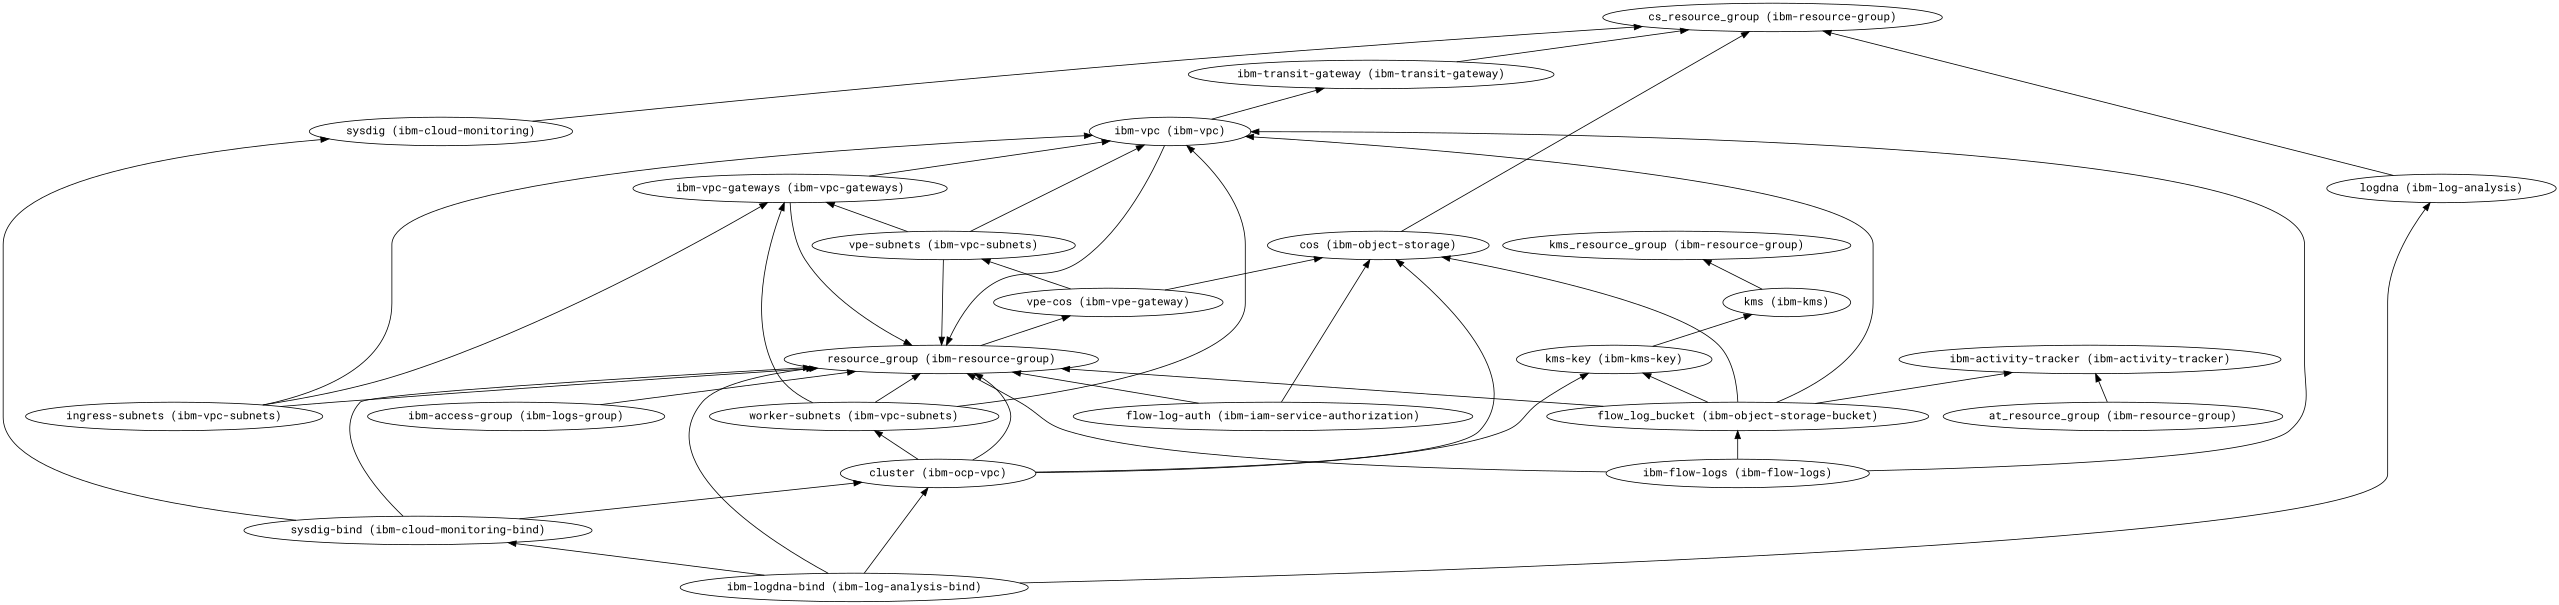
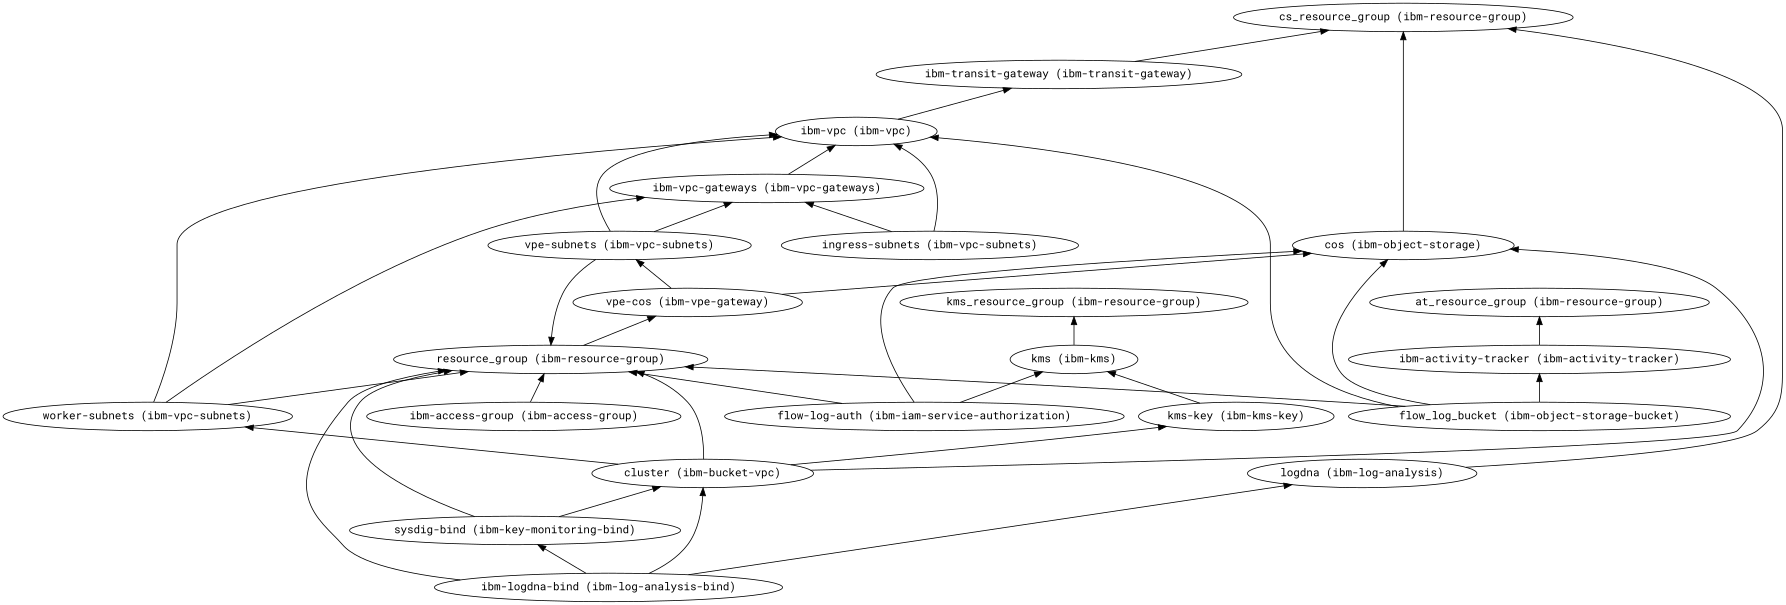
  digraph {
    fontname="Roboto Mono"
    rankdir=BT
    node [fontname="Roboto Mono"]
    edge [fontname="Roboto Mono"]
-   "ibm-access-group (ibm-access-group)" [label="ibm-access-group (ibm-logs-group)"]
+   "ibm-access-group (ibm-access-group)"
    "resource_group (ibm-resource-group)"
    "vpe-cos (ibm-vpe-gateway)"
    "ibm-activity-tracker (ibm-activity-tracker)"
    "at_resource_group (ibm-resource-group)"
-   "sysdig (ibm-cloud-monitoring)"
    "cs_resource_group (ibm-resource-group)"
-   "sysdig-bind (ibm-cloud-monitoring-bind)"
-   "cluster (ibm-ocp-vpc)"
+   "sysdig-bind (ibm-cloud-monitoring-bind)" [label="sysdig-bind (ibm-key-monitoring-bind)"]
+   "cluster (ibm-ocp-vpc)" [label="cluster (ibm-bucket-vpc)"]
    "cos (ibm-object-storage)"
    "worker-subnets (ibm-vpc-subnets)"
    "kms-key (ibm-kms-key)"
    "ibm-vpc (ibm-vpc)"
    "ibm-vpc-gateways (ibm-vpc-gateways)"
    "kms (ibm-kms)"
    "ibm-transit-gateway (ibm-transit-gateway)"
    "kms_resource_group (ibm-resource-group)"
-   "ibm-flow-logs (ibm-flow-logs)"
    "flow_log_bucket (ibm-object-storage-bucket)"
    "flow-log-auth (ibm-iam-service-authorization)"
    "logdna (ibm-log-analysis)"
    "ibm-logdna-bind (ibm-log-analysis-bind)"
    "vpe-subnets (ibm-vpc-subnets)"
    "ingress-subnets (ibm-vpc-subnets)"
    "ibm-access-group (ibm-access-group)" -> "resource_group (ibm-resource-group)"
    "resource_group (ibm-resource-group)" -> "vpe-cos (ibm-vpe-gateway)"
    "vpe-cos (ibm-vpe-gateway)" -> "cos (ibm-object-storage)"
    "vpe-cos (ibm-vpe-gateway)" -> "vpe-subnets (ibm-vpc-subnets)"
-   "at_resource_group (ibm-resource-group)" -> "ibm-activity-tracker (ibm-activity-tracker)"
-   "sysdig (ibm-cloud-monitoring)" -> "cs_resource_group (ibm-resource-group)"
+   "ibm-activity-tracker (ibm-activity-tracker)" -> "at_resource_group (ibm-resource-group)"
    "sysdig-bind (ibm-cloud-monitoring-bind)" -> "resource_group (ibm-resource-group)"
-   "sysdig-bind (ibm-cloud-monitoring-bind)" -> "sysdig (ibm-cloud-monitoring)"
    "sysdig-bind (ibm-cloud-monitoring-bind)" -> "cluster (ibm-ocp-vpc)"
    "cluster (ibm-ocp-vpc)" -> "resource_group (ibm-resource-group)"
    "cluster (ibm-ocp-vpc)" -> "cos (ibm-object-storage)"
    "cluster (ibm-ocp-vpc)" -> "worker-subnets (ibm-vpc-subnets)"
    "cluster (ibm-ocp-vpc)" -> "kms-key (ibm-kms-key)"
    "cos (ibm-object-storage)" -> "cs_resource_group (ibm-resource-group)"
    "worker-subnets (ibm-vpc-subnets)" -> "resource_group (ibm-resource-group)"
    "worker-subnets (ibm-vpc-subnets)" -> "ibm-vpc (ibm-vpc)"
    "worker-subnets (ibm-vpc-subnets)" -> "ibm-vpc-gateways (ibm-vpc-gateways)"
    "kms-key (ibm-kms-key)" -> "kms (ibm-kms)"
-   "ibm-vpc (ibm-vpc)" -> "resource_group (ibm-resource-group)"
    "ibm-vpc (ibm-vpc)" -> "ibm-transit-gateway (ibm-transit-gateway)"
-   "ibm-vpc-gateways (ibm-vpc-gateways)" -> "resource_group (ibm-resource-group)"
    "ibm-vpc-gateways (ibm-vpc-gateways)" -> "ibm-vpc (ibm-vpc)"
    "kms (ibm-kms)" -> "kms_resource_group (ibm-resource-group)"
    "ibm-transit-gateway (ibm-transit-gateway)" -> "cs_resource_group (ibm-resource-group)"
-   "ibm-flow-logs (ibm-flow-logs)" -> "resource_group (ibm-resource-group)"
-   "ibm-flow-logs (ibm-flow-logs)" -> "ibm-vpc (ibm-vpc)"
-   "ibm-flow-logs (ibm-flow-logs)" -> "flow_log_bucket (ibm-object-storage-bucket)"
    "flow_log_bucket (ibm-object-storage-bucket)" -> "resource_group (ibm-resource-group)"
    "flow_log_bucket (ibm-object-storage-bucket)" -> "ibm-activity-tracker (ibm-activity-tracker)"
    "flow_log_bucket (ibm-object-storage-bucket)" -> "cos (ibm-object-storage)"
-   "flow_log_bucket (ibm-object-storage-bucket)" -> "kms-key (ibm-kms-key)"
    "flow_log_bucket (ibm-object-storage-bucket)" -> "ibm-vpc (ibm-vpc)"
    "flow-log-auth (ibm-iam-service-authorization)" -> "resource_group (ibm-resource-group)"
    "flow-log-auth (ibm-iam-service-authorization)" -> "cos (ibm-object-storage)"
+   "flow-log-auth (ibm-iam-service-authorization)" -> "kms (ibm-kms)"
    "logdna (ibm-log-analysis)" -> "cs_resource_group (ibm-resource-group)"
    "ibm-logdna-bind (ibm-log-analysis-bind)" -> "resource_group (ibm-resource-group)"
    "ibm-logdna-bind (ibm-log-analysis-bind)" -> "sysdig-bind (ibm-cloud-monitoring-bind)"
    "ibm-logdna-bind (ibm-log-analysis-bind)" -> "cluster (ibm-ocp-vpc)"
    "ibm-logdna-bind (ibm-log-analysis-bind)" -> "logdna (ibm-log-analysis)"
    "vpe-subnets (ibm-vpc-subnets)" -> "resource_group (ibm-resource-group)"
    "vpe-subnets (ibm-vpc-subnets)" -> "ibm-vpc (ibm-vpc)"
    "vpe-subnets (ibm-vpc-subnets)" -> "ibm-vpc-gateways (ibm-vpc-gateways)"
-   "ingress-subnets (ibm-vpc-subnets)" -> "resource_group (ibm-resource-group)"
    "ingress-subnets (ibm-vpc-subnets)" -> "ibm-vpc (ibm-vpc)"
    "ingress-subnets (ibm-vpc-subnets)" -> "ibm-vpc-gateways (ibm-vpc-gateways)"
  }
